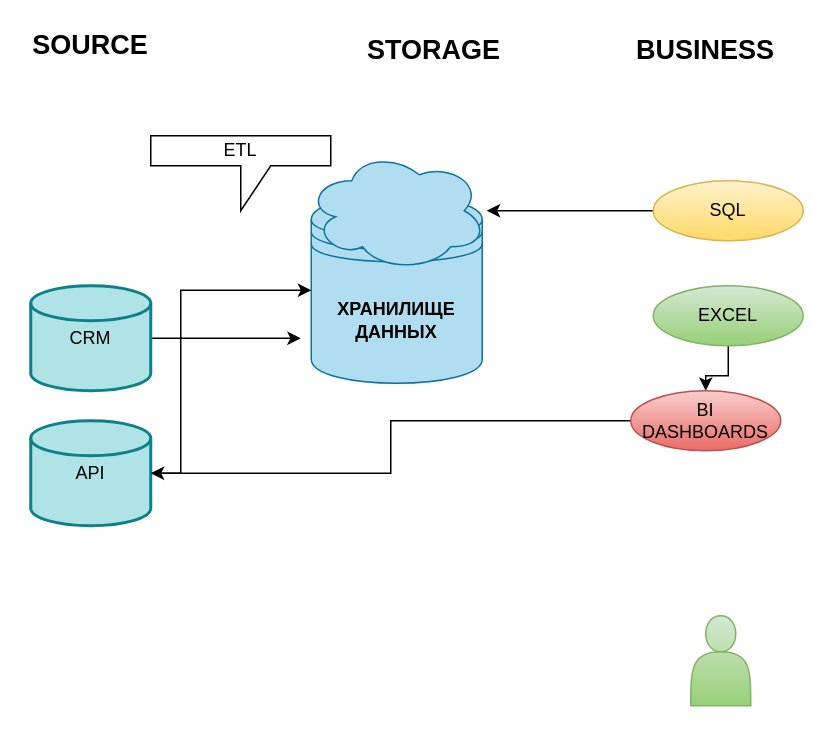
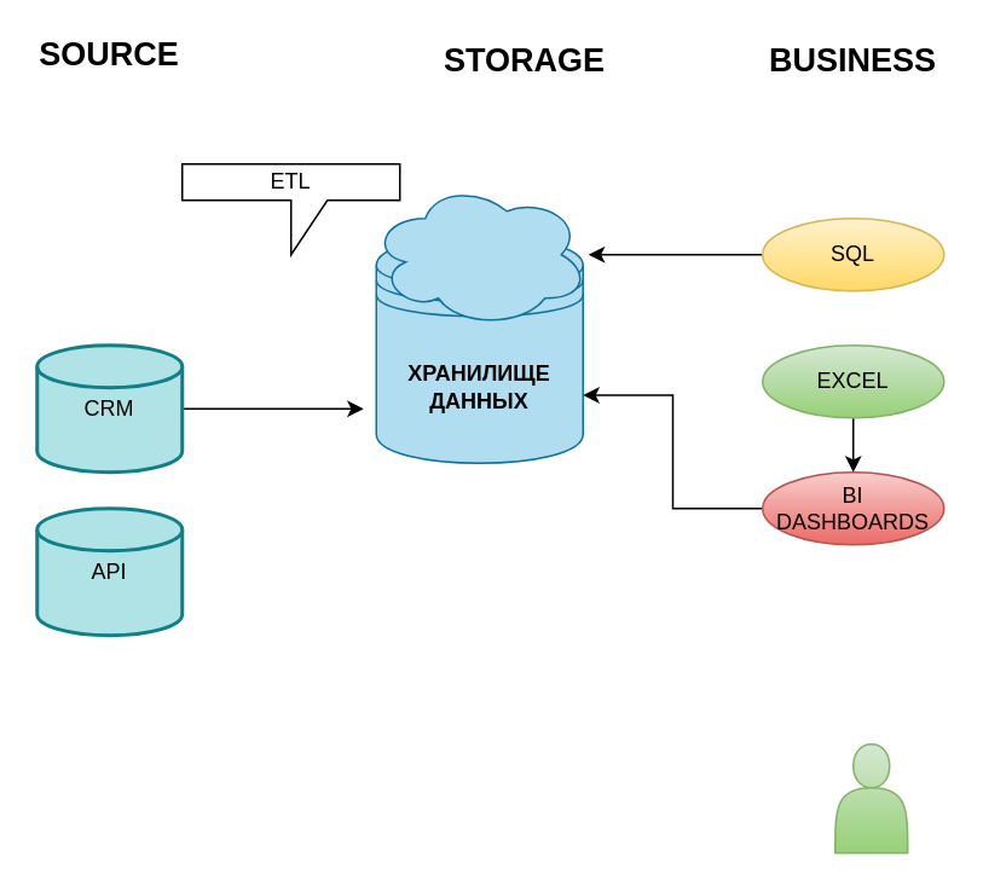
  <mxCell id="0" />
  <mxCell id="1" parent="0" />
  <mxCell id="2" value="ХРАНИЛИЩЕ ДАННЫХ" style="shape=datastore;whiteSpace=wrap;html=1;fontStyle=1;fillColor=#b1ddf0;strokeColor=#10739e;" vertex="1" parent="1"><mxGeometry x="207" y="130" width="114" height="125" as="geometry" /></mxCell>
  <mxCell id="3" value="&lt;font style=&quot;font-size: 18px&quot;&gt;&lt;b&gt;STORAGE&lt;/b&gt;&lt;/font&gt;" style="text;html=1;align=center;verticalAlign=middle;whiteSpace=wrap;rounded=0;" vertex="1" parent="1"><mxGeometry x="269" y="23" width="40" height="20" as="geometry" /></mxCell>
  <mxCell id="4" value="&lt;font style=&quot;font-size: 18px&quot;&gt;&lt;b&gt;SOURCE&lt;/b&gt;&lt;/font&gt;" style="text;html=1;align=center;verticalAlign=middle;whiteSpace=wrap;rounded=0;" vertex="1" parent="1"><mxGeometry x="40" y="20" width="40" height="20" as="geometry" /></mxCell>
  <mxCell id="5" value="&lt;span style=&quot;font-size: 18px&quot;&gt;&lt;b&gt;BUSINESS&lt;/b&gt;&lt;/span&gt;" style="text;html=1;align=center;verticalAlign=middle;whiteSpace=wrap;rounded=0;" vertex="1" parent="1"><mxGeometry x="450" y="23" width="40" height="20" as="geometry" /></mxCell>
  <mxCell id="6" style="edgeStyle=orthogonalEdgeStyle;rounded=0;orthogonalLoop=1;jettySize=auto;html=1;" edge="1" parent="1" source="7"><mxGeometry relative="1" as="geometry"><mxPoint x="200" y="225" as="targetPoint" /></mxGeometry></mxCell>
  <mxCell id="7" value="CRM" style="strokeWidth=2;html=1;shape=mxgraph.flowchart.database;whiteSpace=wrap;fillColor=#b0e3e6;strokeColor=#0e8088;" vertex="1" parent="1"><mxGeometry x="20" y="190" width="80" height="70" as="geometry" /></mxCell>
- <mxCell id="8" style="edgeStyle=orthogonalEdgeStyle;rounded=0;orthogonalLoop=1;jettySize=auto;html=1;" edge="1" parent="1" source="9" target="2"><mxGeometry relative="1" as="geometry"><Array as="points"><mxPoint x="120" y="315" /><mxPoint x="120" y="193" /></Array></mxGeometry></mxCell>
  <mxCell id="9" value="API" style="strokeWidth=2;html=1;shape=mxgraph.flowchart.database;whiteSpace=wrap;fillColor=#b0e3e6;strokeColor=#0e8088;" vertex="1" parent="1"><mxGeometry x="20" y="280" width="80" height="70" as="geometry" /></mxCell>
  <mxCell id="10" value="" style="ellipse;shape=cloud;whiteSpace=wrap;html=1;fillColor=#b1ddf0;strokeColor=#10739e;" vertex="1" parent="1"><mxGeometry x="204" y="100" width="120" height="80" as="geometry" /></mxCell>
  <mxCell id="11" value="" style="shape=actor;whiteSpace=wrap;html=1;gradientColor=#97d077;fillColor=#d5e8d4;strokeColor=#82b366;" vertex="1" parent="1"><mxGeometry x="460" y="410" width="40" height="60" as="geometry" /></mxCell>
  <mxCell id="12" value="" style="edgeStyle=orthogonalEdgeStyle;rounded=0;orthogonalLoop=1;jettySize=auto;html=1;" edge="1" parent="1" source="13" target="10"><mxGeometry relative="1" as="geometry"><mxPoint x="360" y="140" as="targetPoint" /></mxGeometry></mxCell>
- <mxCell id="13" value="SQL" style="ellipse;whiteSpace=wrap;html=1;align=center;newEdgeStyle={&quot;edgeStyle&quot;:&quot;entityRelationEdgeStyle&quot;,&quot;startArrow&quot;:&quot;none&quot;,&quot;endArrow&quot;:&quot;none&quot;,&quot;segment&quot;:10,&quot;curved&quot;:1};treeFolding=1;treeMoving=1;gradientColor=#ffd966;fillColor=#fff2cc;strokeColor=#d6b656;" vertex="1" parent="1"><mxGeometry x="435" y="120" width="100" height="40" as="geometry" /></mxCell>
+ <mxCell id="13" value="SQL" style="ellipse;whiteSpace=wrap;html=1;align=center;newEdgeStyle={&quot;edgeStyle&quot;:&quot;entityRelationEdgeStyle&quot;,&quot;startArrow&quot;:&quot;none&quot;,&quot;endArrow&quot;:&quot;none&quot;,&quot;segment&quot;:10,&quot;curved&quot;:1};treeFolding=1;treeMoving=1;gradientColor=#ffd966;fillColor=#fff2cc;strokeColor=#d6b656;" vertex="1" parent="1"><mxGeometry x="420" y="120" width="100" height="40" as="geometry" /></mxCell>
  <mxCell id="14" value="" style="edgeStyle=orthogonalEdgeStyle;rounded=0;orthogonalLoop=1;jettySize=auto;html=1;" edge="1" parent="1" source="15" target="17"><mxGeometry relative="1" as="geometry"><mxPoint x="340" y="210" as="targetPoint" /></mxGeometry></mxCell>
- <mxCell id="15" value="EXCEL" style="ellipse;whiteSpace=wrap;html=1;align=center;newEdgeStyle={&quot;edgeStyle&quot;:&quot;entityRelationEdgeStyle&quot;,&quot;startArrow&quot;:&quot;none&quot;,&quot;endArrow&quot;:&quot;none&quot;,&quot;segment&quot;:10,&quot;curved&quot;:1};treeFolding=1;treeMoving=1;gradientColor=#97d077;fillColor=#d5e8d4;strokeColor=#82b366;" vertex="1" parent="1"><mxGeometry x="435" y="190" width="100" height="40" as="geometry" /></mxCell>
- <mxCell id="16" style="edgeStyle=orthogonalEdgeStyle;rounded=0;orthogonalLoop=1;jettySize=auto;html=1;" edge="1" parent="1" source="17" target="9"><mxGeometry relative="1" as="geometry" /></mxCell>
+ <mxCell id="15" value="EXCEL" style="ellipse;whiteSpace=wrap;html=1;align=center;newEdgeStyle={&quot;edgeStyle&quot;:&quot;entityRelationEdgeStyle&quot;,&quot;startArrow&quot;:&quot;none&quot;,&quot;endArrow&quot;:&quot;none&quot;,&quot;segment&quot;:10,&quot;curved&quot;:1};treeFolding=1;treeMoving=1;gradientColor=#97d077;fillColor=#d5e8d4;strokeColor=#82b366;" vertex="1" parent="1"><mxGeometry x="420" y="190" width="100" height="40" as="geometry" /></mxCell>
+ <mxCell id="16" style="edgeStyle=orthogonalEdgeStyle;rounded=0;orthogonalLoop=1;jettySize=auto;html=1;entryX=1;entryY=0.7;entryDx=0;entryDy=0;" edge="1" parent="1" source="17" target="2"><mxGeometry relative="1" as="geometry" /></mxCell>
  <mxCell id="17" value="BI DASHBOARDS" style="ellipse;whiteSpace=wrap;html=1;align=center;newEdgeStyle={&quot;edgeStyle&quot;:&quot;entityRelationEdgeStyle&quot;,&quot;startArrow&quot;:&quot;none&quot;,&quot;endArrow&quot;:&quot;none&quot;,&quot;segment&quot;:10,&quot;curved&quot;:1};treeFolding=1;treeMoving=1;gradientColor=#ea6b66;fillColor=#f8cecc;strokeColor=#b85450;" vertex="1" parent="1"><mxGeometry x="420" y="260" width="100" height="40" as="geometry" /></mxCell>
  <mxCell id="18" value="ETL" style="shape=callout;whiteSpace=wrap;html=1;perimeter=calloutPerimeter;" vertex="1" parent="1"><mxGeometry x="100" y="90" width="120" height="50" as="geometry" /></mxCell>
